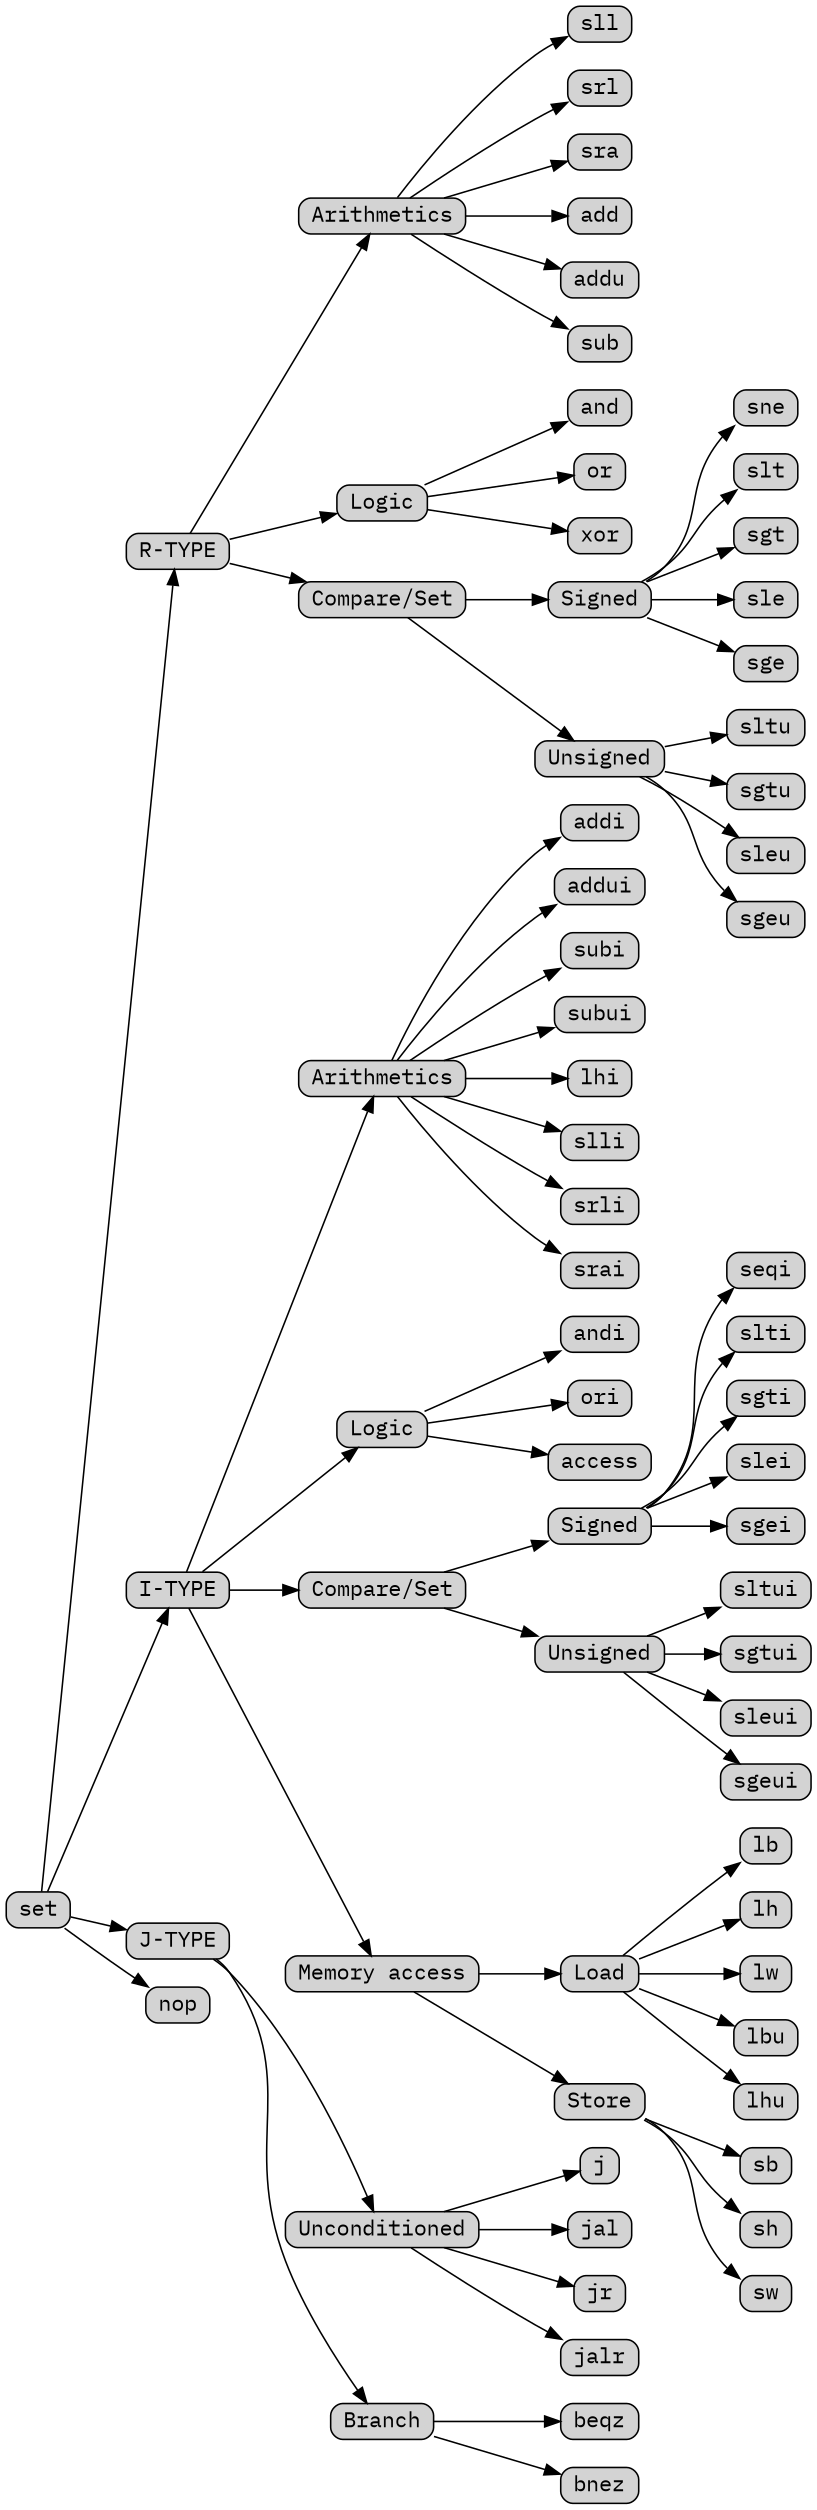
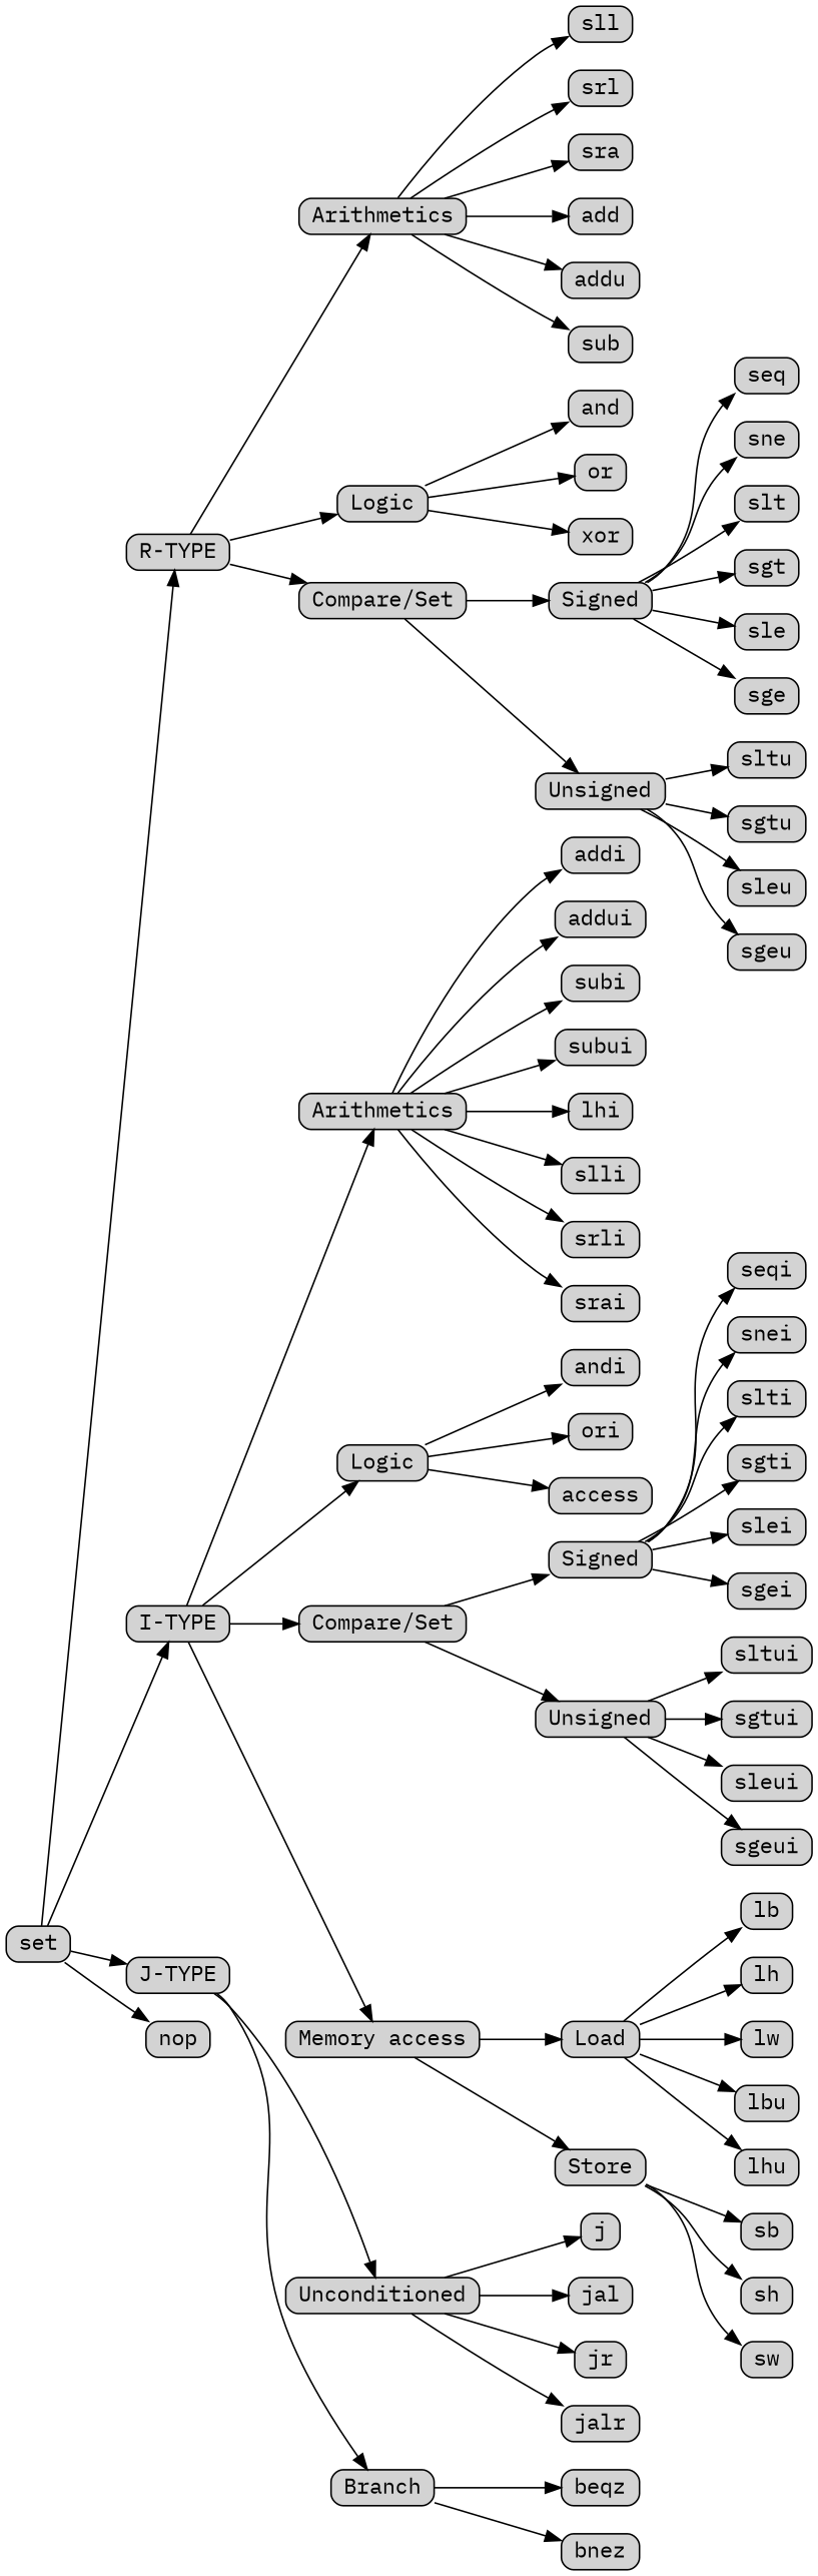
  digraph {
    fontname="IBM Plex Mono"
    rankdir=LR
    node [fontname="IBM Plex Mono" shape=box style="rounded,filled"]
    edge [fontname="IBM Plex Mono"]
    n1 [height=0 label="R-TYPE" width=0]
    n2 [height=0 label=Arithmetics width=0]
    n3 [height=0 label=Logic width=0]
    n4 [height=0 label="Compare/Set" width=0]
    set [height=0 width=0]
    n6 [height=0 label="I-TYPE" width=0]
    n7 [height=0 label="J-TYPE" width=0]
    nop [height=0 width=0]
    n9 [height=0 label=Arithmetics width=0]
    n10 [height=0 label=Logic width=0]
    n11 [height=0 label="Compare/Set" width=0]
    n12 [height=0 label="Memory access" width=0]
    n13 [height=0 label=Unconditioned width=0]
    n14 [height=0 label=Branch width=0]
    sll [height=0 width=0]
    srl [height=0 width=0]
    sra [height=0 width=0]
    add [height=0 width=0]
    addu [height=0 width=0]
    sub [height=0 width=0]
    and [height=0 width=0]
    or [height=0 width=0]
    xor [height=0 width=0]
    n24 [height=0 label=Signed width=0]
    n25 [height=0 label=Unsigned width=0]
    addi [height=0 width=0]
    addui [height=0 width=0]
    subi [height=0 width=0]
    subui [height=0 width=0]
    lhi [height=0 width=0]
    slli [height=0 width=0]
    srli [height=0 width=0]
    srai [height=0 width=0]
    andi [height=0 width=0]
    ori [height=0 width=0]
    n36 [height=0 label=access width=0]
    n37 [height=0 label=Signed width=0]
    n38 [height=0 label=Unsigned width=0]
    n39 [height=0 label=Load width=0]
    n40 [height=0 label=Store width=0]
    n41 [height=0 label=j width=0]
    jal [height=0 width=0]
    jr [height=0 width=0]
    jalr [height=0 width=0]
    beqz [height=0 width=0]
    bnez [height=0 width=0]
+   seq [height=0 width=0]
    sne [height=0 width=0]
    slt [height=0 width=0]
    sgt [height=0 width=0]
    sle [height=0 width=0]
    sge [height=0 width=0]
    sltu [height=0 width=0]
    sgtu [height=0 width=0]
    sleu [height=0 width=0]
    sgeu [height=0 width=0]
    seqi [height=0 width=0]
+   snei [height=0 width=0]
    slti [height=0 width=0]
    sgti [height=0 width=0]
    slei [height=0 width=0]
    sgei [height=0 width=0]
    sltui [height=0 width=0]
    sgtui [height=0 width=0]
    sleui [height=0 width=0]
    sgeui [height=0 width=0]
    lb [height=0 width=0]
    lh [height=0 width=0]
    lw [height=0 width=0]
    lbu [height=0 width=0]
    lhu [height=0 width=0]
    sb [height=0 width=0]
    sh [height=0 width=0]
    sw [height=0 width=0]
    n1 -> n2
    n1 -> n3
    n1 -> n4
    n2 -> sll
    n2 -> srl
    n2 -> sra
    n2 -> add
    n2 -> addu
    n2 -> sub
    n3 -> and
    n3 -> or
    n3 -> xor
    n4 -> n24
    n4 -> n25
    set -> n1
    set -> n6
    set -> n7
    set -> nop
    n6 -> n9
    n6 -> n10
    n6 -> n11
    n6 -> n12
    n7 -> n13
    n7 -> n14
    n9 -> addi
    n9 -> addui
    n9 -> subi
    n9 -> subui
    n9 -> lhi
    n9 -> slli
    n9 -> srli
    n9 -> srai
    n10 -> andi
    n10 -> ori
    n10 -> n36
    n11 -> n37
    n11 -> n38
    n12 -> n39
    n12 -> n40
    n13 -> n41
    n13 -> jal
    n13 -> jr
    n13 -> jalr
    n14 -> beqz
    n14 -> bnez
+   n24 -> seq
    n24 -> sne
    n24 -> slt
    n24 -> sgt
    n24 -> sle
    n24 -> sge
    n25 -> sltu
    n25 -> sgtu
    n25 -> sleu
    n25 -> sgeu
    n37 -> seqi
+   n37 -> snei
    n37 -> slti
    n37 -> sgti
    n37 -> slei
    n37 -> sgei
    n38 -> sltui
    n38 -> sgtui
    n38 -> sleui
    n38 -> sgeui
    n39 -> lb
    n39 -> lh
    n39 -> lw
    n39 -> lbu
    n39 -> lhu
    n40 -> sb
    n40 -> sh
    n40 -> sw
  }
